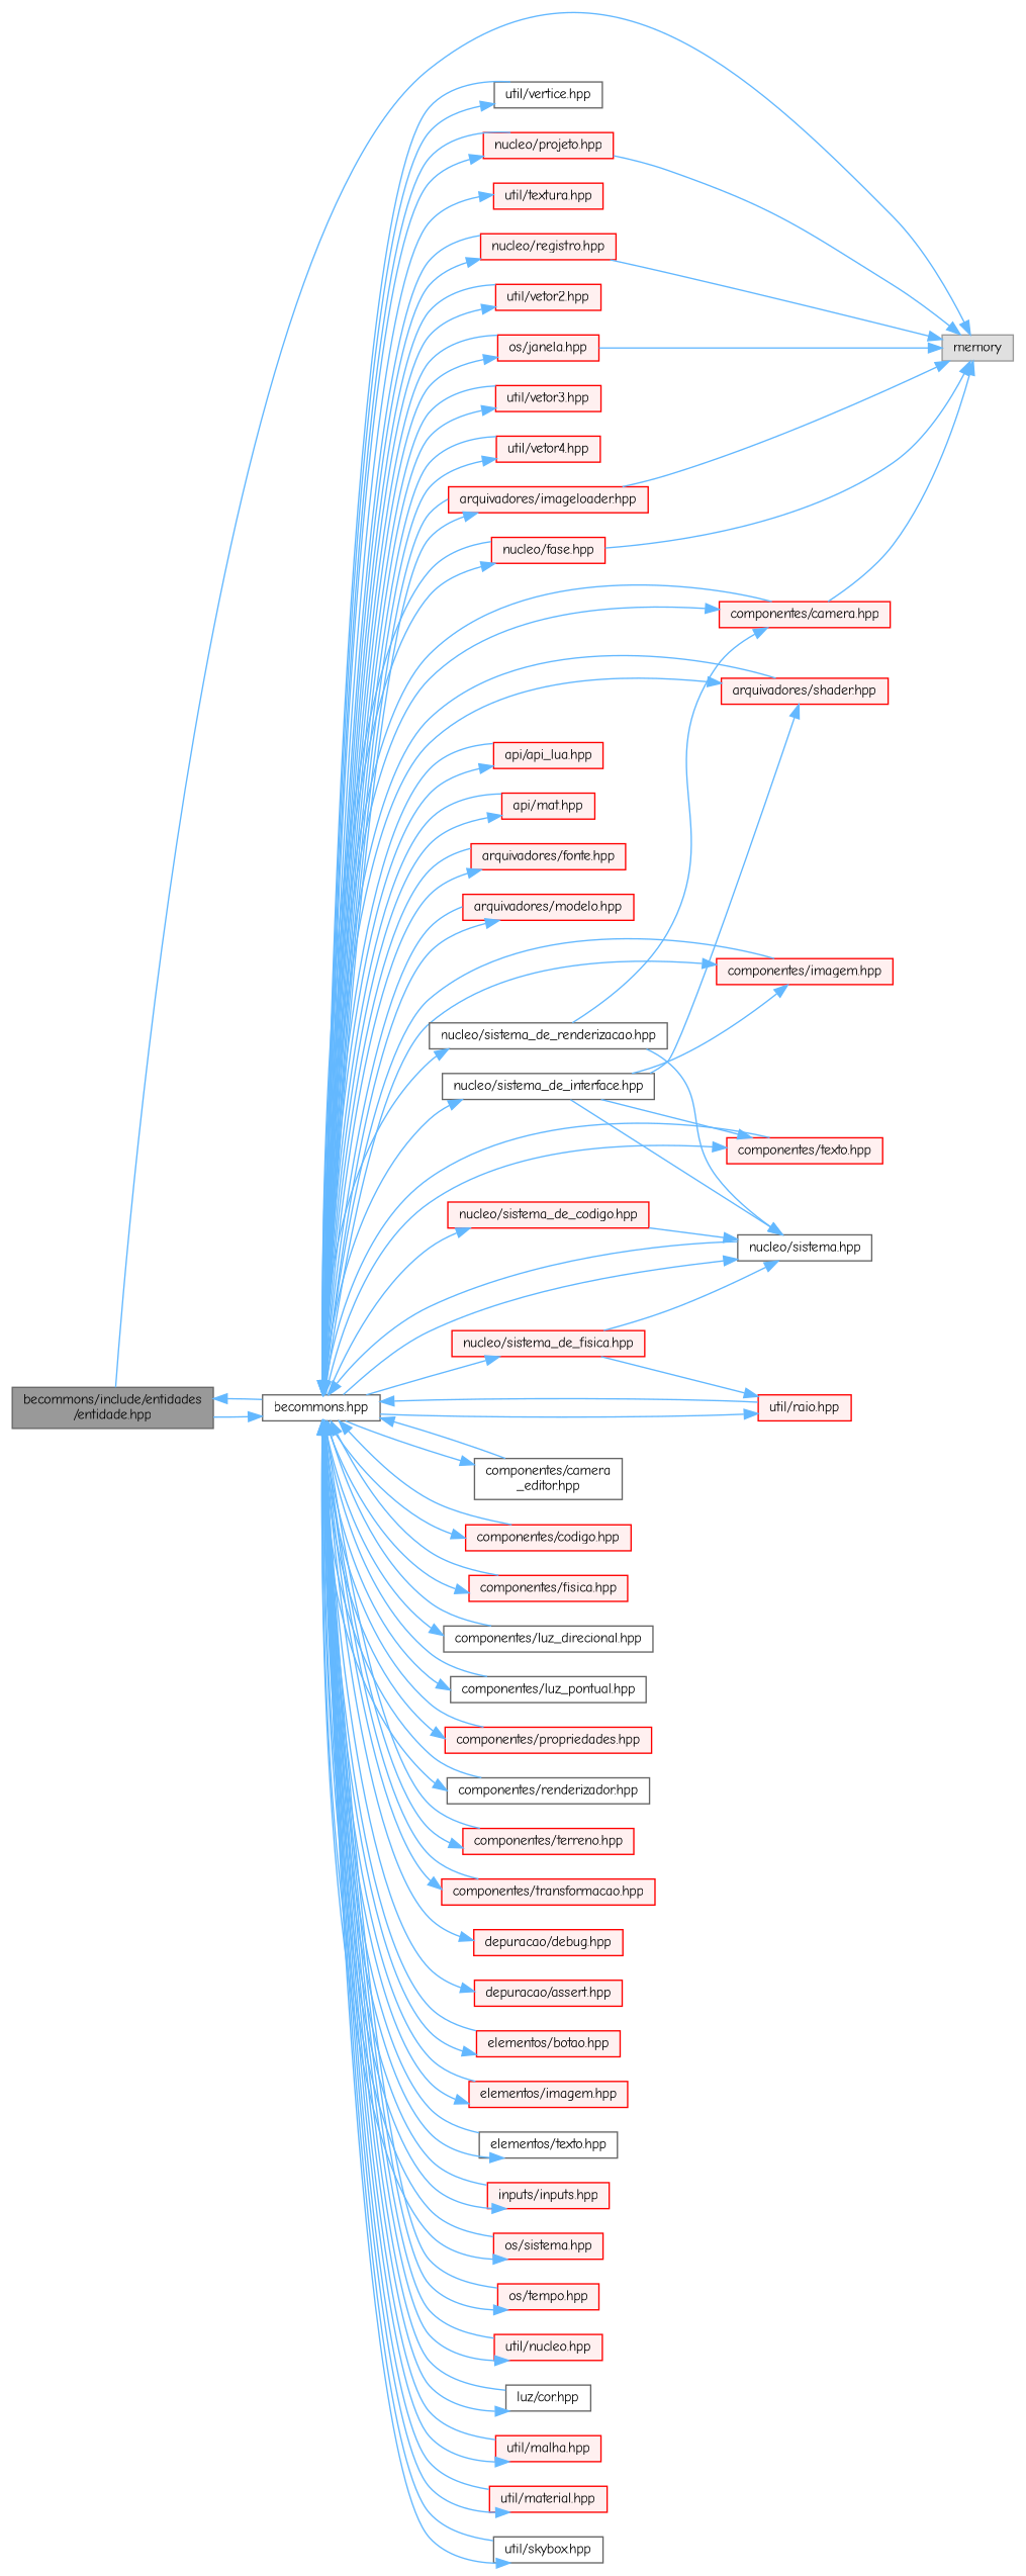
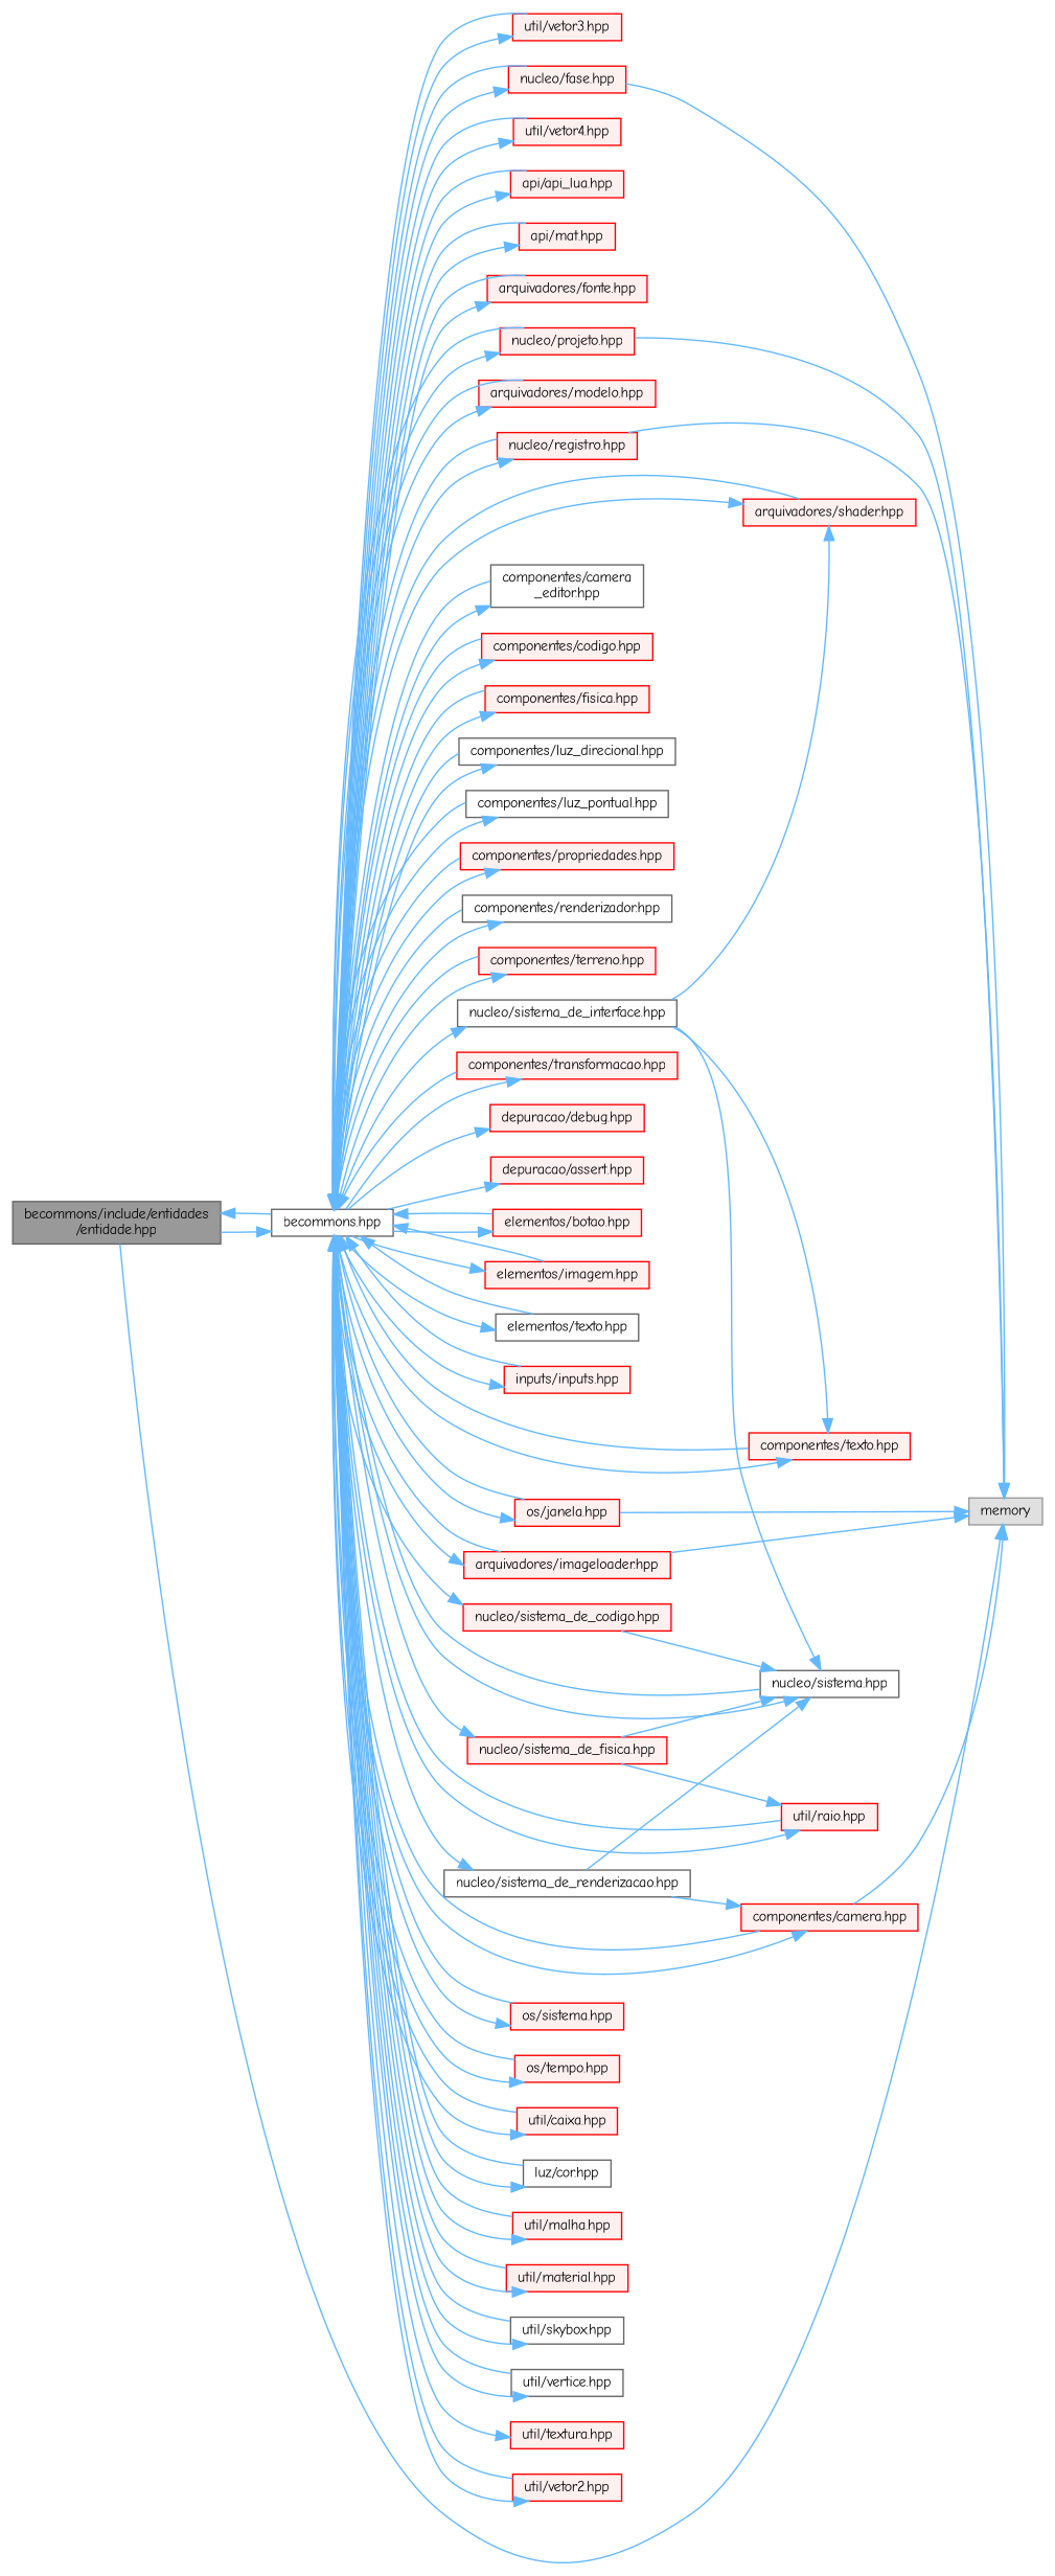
  digraph {
    fontname="Comic Neue"
    rankdir=LR
    node [color=red fillcolor="#FFF0F0" fontname="Comic Neue" fontsize=10 shape=box style=filled]
    edge [color=steelblue1 fontname="Comic Neue" fontsize=10 labelfontname=Helvetica labelfontsize=10 style=solid]
    n1 [color=gray40 fillcolor=grey60 fontcolor=black height=0.2 label="becommons/include/entidades\l/entidade.hpp" width=0.4]
    n2 [color=grey60 fillcolor="#E0E0E0" height=0.2 label=memory width=0.4]
    n3 [color=grey40 fillcolor=white height=0.2 label="becommons.hpp" width=0.4]
    n4 [height=0.2 label="api/api_lua.hpp" width=0.4]
    n5 [height=0.2 label="api/mat.hpp" width=0.4]
    n6 [height=0.2 label="arquivadores/fonte.hpp" width=0.4]
    n7 [height=0.2 label="arquivadores/imageloader.hpp" width=0.4]
    n8 [height=0.2 label="arquivadores/modelo.hpp" width=0.4]
    n9 [height=0.2 label="arquivadores/shader.hpp" width=0.4]
    n10 [height=0.2 label="componentes/camera.hpp" width=0.4]
    n11 [color=grey40 fillcolor=white height=0.2 label="componentes/camera\l_editor.hpp" width=0.4]
    n12 [height=0.2 label="componentes/codigo.hpp" width=0.4]
    n13 [height=0.2 label="componentes/fisica.hpp" width=0.4]
-   n14 [height=0.2 label="componentes/imagem.hpp" width=0.4]
    n15 [color=grey40 fillcolor=white height=0.2 label="componentes/luz_direcional.hpp" width=0.4]
    n16 [color=grey40 fillcolor=white height=0.2 label="componentes/luz_pontual.hpp" width=0.4]
    n17 [height=0.2 label="componentes/propriedades.hpp" width=0.4]
    n18 [color=grey40 fillcolor=white height=0.2 label="componentes/renderizador.hpp" width=0.4]
    n19 [height=0.2 label="componentes/terreno.hpp" width=0.4]
    n20 [height=0.2 label="componentes/texto.hpp" width=0.4]
    n21 [height=0.2 label="componentes/transformacao.hpp" width=0.4]
    n22 [height=0.2 label="depuracao/debug.hpp" width=0.4]
    n23 [height=0.2 label="depuracao/assert.hpp" width=0.4]
    n24 [height=0.2 label="elementos/botao.hpp" width=0.4]
    n25 [height=0.2 label="elementos/imagem.hpp" width=0.4]
    n26 [color=grey40 fillcolor=white height=0.2 label="elementos/texto.hpp" width=0.4]
    n27 [height=0.2 label="inputs/inputs.hpp" width=0.4]
    n28 [height=0.2 label="nucleo/fase.hpp" width=0.4]
    n29 [height=0.2 label="nucleo/projeto.hpp" width=0.4]
    n30 [height=0.2 label="nucleo/registro.hpp" width=0.4]
    n31 [color=grey40 fillcolor=white height=0.2 label="nucleo/sistema.hpp" width=0.4]
    n32 [height=0.2 label="nucleo/sistema_de_codigo.hpp" width=0.4]
    n33 [height=0.2 label="nucleo/sistema_de_fisica.hpp" width=0.4]
    n34 [height=0.2 label="util/raio.hpp" width=0.4]
    n35 [color=grey40 fillcolor=white height=0.2 label="nucleo/sistema_de_interface.hpp" width=0.4]
    n36 [color=grey40 fillcolor=white height=0.2 label="nucleo/sistema_de_renderizacao.hpp" width=0.4]
    n37 [height=0.2 label="os/janela.hpp" width=0.4]
    n38 [height=0.2 label="os/sistema.hpp" width=0.4]
    n39 [height=0.2 label="os/tempo.hpp" width=0.4]
-   n40 [height=0.2 label="util/nucleo.hpp" width=0.4]
+   n40 [height=0.2 label="util/caixa.hpp" width=0.4]
    n41 [color=grey40 fillcolor=white height=0.2 label="luz/cor.hpp" width=0.4]
    n42 [height=0.2 label="util/malha.hpp" width=0.4]
    n43 [height=0.2 label="util/material.hpp" width=0.4]
    n44 [color=grey40 fillcolor=white height=0.2 label="util/skybox.hpp" width=0.4]
    n45 [color=grey40 fillcolor=white height=0.2 label="util/vertice.hpp" width=0.4]
    n46 [height=0.2 label="util/textura.hpp" width=0.4]
    n47 [height=0.2 label="util/vetor2.hpp" width=0.4]
    n48 [height=0.2 label="util/vetor3.hpp" width=0.4]
    n49 [height=0.2 label="util/vetor4.hpp" width=0.4]
    n1 -> n2
    n1 -> n3
    n3 -> n1
    n3 -> n4
    n3 -> n5
    n3 -> n6
    n3 -> n7
    n3 -> n8
    n3 -> n9
    n3 -> n10
    n3 -> n11
    n3 -> n12
    n3 -> n13
-   n3 -> n14
    n3 -> n15
    n3 -> n16
    n3 -> n17
    n3 -> n18
    n3 -> n19
    n3 -> n20
    n3 -> n21
    n3 -> n22
    n3 -> n23
    n3 -> n24
    n3 -> n25
    n3 -> n26
    n3 -> n27
    n3 -> n28
    n3 -> n29
    n3 -> n30
    n3 -> n31
    n3 -> n32
    n3 -> n33
    n3 -> n34
    n3 -> n35
    n3 -> n36
    n3 -> n37
    n3 -> n38
    n3 -> n39
    n3 -> n40
    n3 -> n41
    n3 -> n42
    n3 -> n43
    n3 -> n44
    n3 -> n45
    n3 -> n46
    n3 -> n47
    n3 -> n48
    n3 -> n49
    n4 -> n3
    n5 -> n3
    n6 -> n3
    n7 -> n2
    n7 -> n3
    n8 -> n3
    n9 -> n3
    n10 -> n2
    n10 -> n3
    n11 -> n3
    n12 -> n3
    n13 -> n3
-   n14 -> n3
    n15 -> n3
    n16 -> n3
    n17 -> n3
    n18 -> n3
    n19 -> n3
    n20 -> n3
    n21 -> n3
    n24 -> n3
    n25 -> n3
    n26 -> n3
    n27 -> n3
    n28 -> n2
    n28 -> n3
    n29 -> n2
    n29 -> n3
    n30 -> n2
    n30 -> n3
    n31 -> n3
    n32 -> n31
    n33 -> n31
    n33 -> n34
    n34 -> n3
    n35 -> n9
-   n35 -> n14
    n35 -> n20
    n35 -> n31
    n36 -> n10
    n36 -> n31
    n37 -> n2
    n37 -> n3
    n38 -> n3
    n39 -> n3
    n40 -> n3
    n41 -> n3
    n42 -> n3
    n43 -> n3
    n44 -> n3
    n45 -> n3
    n47 -> n3
    n48 -> n3
    n49 -> n3
  }
